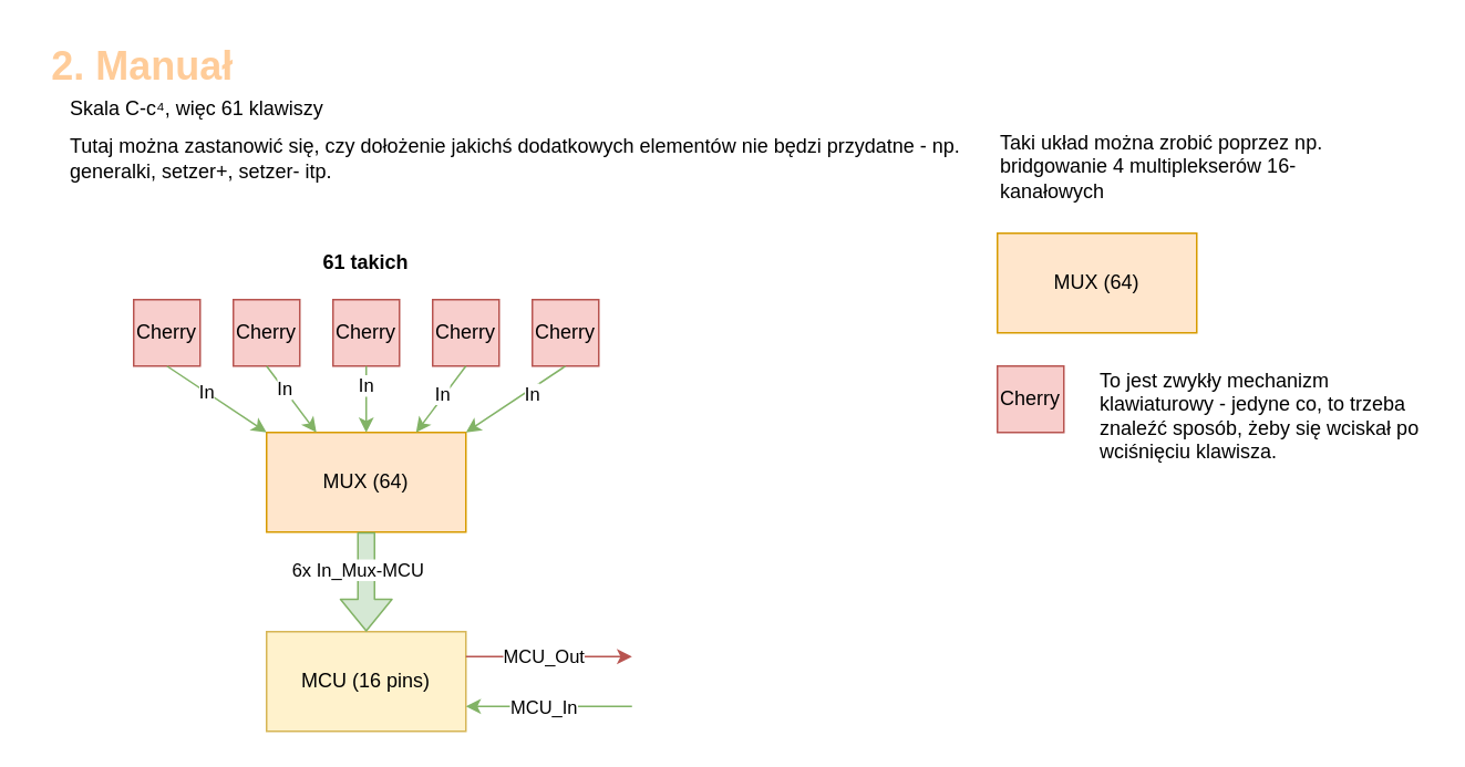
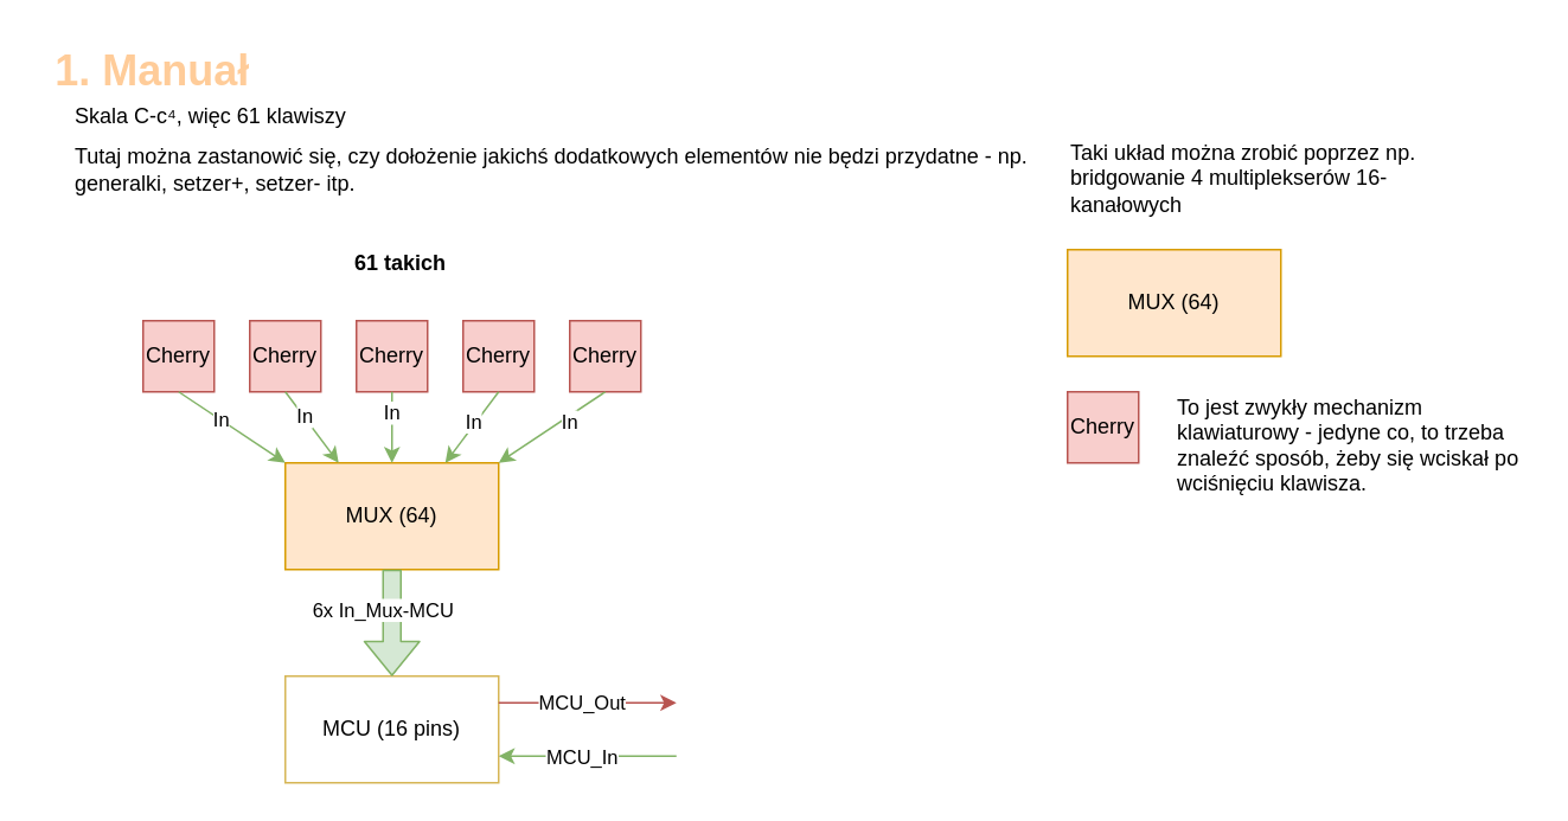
  <mxCell id="0" />
  <mxCell id="1" parent="0" />
- <mxCell id="2" value="2. Manuał" style="text;strokeColor=none;fillColor=none;html=1;fontSize=24;fontStyle=1;verticalAlign=middle;align=center;shadow=0;glass=0;fontColor=#FFCC99;" parent="1" vertex="1"><mxGeometry width="130" height="40" as="geometry" x="20" y="20" /></mxCell>
- <mxCell id="3" value="MCU (16 pins)" style="rounded=0;whiteSpace=wrap;html=1;fillColor=#fff2cc;strokeColor=#d6b656;" vertex="1" parent="1"><mxGeometry x="160" y="380" width="120" height="60" as="geometry" /></mxCell>
+ <mxCell id="2" value="1. Manuał" style="text;strokeColor=none;fillColor=none;html=1;fontSize=24;fontStyle=1;verticalAlign=middle;align=center;shadow=0;glass=0;fontColor=#FFCC99;" parent="1" vertex="1"><mxGeometry width="130" height="40" as="geometry" x="20" y="20" /></mxCell>
+ <mxCell id="3" value="MCU (16 pins)" style="rounded=0;whiteSpace=wrap;html=1;fillColor=#ffffff;strokeColor=#d6b656;" vertex="1" parent="1"><mxGeometry x="160" y="380" width="120" height="60" as="geometry" /></mxCell>
  <mxCell id="4" value="Skala C-c⁴, więc 61 klawiszy" style="text;html=1;align=left;verticalAlign=middle;whiteSpace=wrap;rounded=0;" vertex="1" parent="1"><mxGeometry x="40" y="60" width="220" height="10" as="geometry" /></mxCell>
  <mxCell id="5" value="MUX (64)" style="rounded=0;whiteSpace=wrap;html=1;fillColor=#ffe6cc;strokeColor=#d79b00;" vertex="1" parent="1"><mxGeometry x="160" y="260" width="120" height="60" as="geometry" /></mxCell>
  <mxCell id="6" value="Taki układ można zrobić poprzez np. bridgowanie 4 multiplekserów 16-kanałowych" style="text;html=1;align=left;verticalAlign=middle;whiteSpace=wrap;rounded=0;" vertex="1" parent="1"><mxGeometry x="600" y="80" width="220" height="40" as="geometry" /></mxCell>
  <mxCell id="7" value="Cherry" style="rounded=0;whiteSpace=wrap;html=1;fillColor=#f8cecc;strokeColor=#b85450;" vertex="1" parent="1"><mxGeometry x="600" y="220" width="40" height="40" as="geometry" /></mxCell>
  <mxCell id="8" value="To jest zwykły mechanizm klawiaturowy - jedyne co, to trzeba znaleźć sposób, żeby się wciskał po wciśnięciu klawisza." style="text;html=1;align=left;verticalAlign=middle;whiteSpace=wrap;rounded=0;" vertex="1" parent="1"><mxGeometry x="660" y="220" width="200" height="60" as="geometry" /></mxCell>
  <mxCell id="9" value="Cherry" style="rounded=0;whiteSpace=wrap;html=1;fillColor=#f8cecc;strokeColor=#b85450;" vertex="1" parent="1"><mxGeometry x="80" y="180" width="40" height="40" as="geometry" /></mxCell>
  <mxCell id="10" value="Cherry" style="rounded=0;whiteSpace=wrap;html=1;fillColor=#f8cecc;strokeColor=#b85450;" vertex="1" parent="1"><mxGeometry x="140" y="180" width="40" height="40" as="geometry" /></mxCell>
  <mxCell id="11" value="Cherry" style="rounded=0;whiteSpace=wrap;html=1;fillColor=#f8cecc;strokeColor=#b85450;" vertex="1" parent="1"><mxGeometry x="260" y="180" width="40" height="40" as="geometry" /></mxCell>
  <mxCell id="12" value="Cherry" style="rounded=0;whiteSpace=wrap;html=1;fillColor=#f8cecc;strokeColor=#b85450;" vertex="1" parent="1"><mxGeometry x="320" y="180" width="40" height="40" as="geometry" /></mxCell>
- <mxCell id="13" value="61 takich" style="text;html=1;align=center;verticalAlign=middle;whiteSpace=wrap;rounded=0;fontStyle=1" vertex="1" parent="1"><mxGeometry x="190" y="150" width="60" height="15" as="geometry" /></mxCell>
+ <mxCell id="13" value="61 takich" style="text;html=1;align=center;verticalAlign=middle;whiteSpace=wrap;rounded=0;fontStyle=1" vertex="1" parent="1"><mxGeometry x="195" y="140" width="60" height="15" as="geometry" /></mxCell>
  <mxCell id="14" value="MUX (64)" style="rounded=0;whiteSpace=wrap;html=1;fillColor=#ffe6cc;strokeColor=#d79b00;" vertex="1" parent="1"><mxGeometry x="600" y="140" width="120" height="60" as="geometry" /></mxCell>
  <mxCell id="15" value="" style="endArrow=classic;html=1;exitX=0.5;exitY=1;exitDx=0;exitDy=0;entryX=1;entryY=0;entryDx=0;entryDy=0;fillColor=#d5e8d4;strokeColor=#82b366;" edge="1" parent="1" source="12" target="5"><mxGeometry width="50" height="50" relative="1" as="geometry"><mxPoint x="380" y="310" as="sourcePoint" /><mxPoint x="430" y="260" as="targetPoint" /></mxGeometry></mxCell>
  <mxCell id="16" value="In" style="edgeLabel;html=1;align=center;verticalAlign=middle;resizable=0;points=[];" vertex="1" connectable="0" parent="15"><mxGeometry x="-0.266" y="2" relative="1" as="geometry"><mxPoint as="offset" /></mxGeometry></mxCell>
  <mxCell id="17" value="" style="endArrow=classic;html=1;exitX=0.5;exitY=1;exitDx=0;exitDy=0;entryX=0.75;entryY=0;entryDx=0;entryDy=0;fillColor=#d5e8d4;strokeColor=#82b366;" edge="1" parent="1" source="11" target="5"><mxGeometry width="50" height="50" relative="1" as="geometry"><mxPoint x="320" y="360" as="sourcePoint" /><mxPoint x="370" y="310" as="targetPoint" /></mxGeometry></mxCell>
  <mxCell id="18" value="In" style="edgeLabel;html=1;align=center;verticalAlign=middle;resizable=0;points=[];" vertex="1" connectable="0" parent="17"><mxGeometry x="-0.146" y="-1" relative="1" as="geometry"><mxPoint x="-1" as="offset" /></mxGeometry></mxCell>
  <mxCell id="19" value="Cherry" style="rounded=0;whiteSpace=wrap;html=1;fillColor=#f8cecc;strokeColor=#b85450;" vertex="1" parent="1"><mxGeometry x="200" y="180" width="40" height="40" as="geometry" /></mxCell>
  <mxCell id="20" value="" style="endArrow=classic;html=1;entryX=0.5;entryY=0;entryDx=0;entryDy=0;exitX=0.5;exitY=1;exitDx=0;exitDy=0;fillColor=#d5e8d4;strokeColor=#82b366;" edge="1" parent="1" source="19" target="5"><mxGeometry width="50" height="50" relative="1" as="geometry"><mxPoint x="100" y="300" as="sourcePoint" /><mxPoint x="150" y="250" as="targetPoint" /></mxGeometry></mxCell>
  <mxCell id="21" value="In" style="edgeLabel;html=1;align=center;verticalAlign=middle;resizable=0;points=[];" vertex="1" connectable="0" parent="20"><mxGeometry x="-0.44" y="-1" relative="1" as="geometry"><mxPoint as="offset" /></mxGeometry></mxCell>
  <mxCell id="22" value="" style="endArrow=classic;html=1;exitX=0.5;exitY=1;exitDx=0;exitDy=0;entryX=0.25;entryY=0;entryDx=0;entryDy=0;fillColor=#d5e8d4;strokeColor=#82b366;" edge="1" parent="1" source="10" target="5"><mxGeometry width="50" height="50" relative="1" as="geometry"><mxPoint x="70" y="360" as="sourcePoint" /><mxPoint x="120" y="310" as="targetPoint" /></mxGeometry></mxCell>
  <mxCell id="23" value="In" style="edgeLabel;html=1;align=center;verticalAlign=middle;resizable=0;points=[];" vertex="1" connectable="0" parent="22"><mxGeometry x="-0.338" relative="1" as="geometry"><mxPoint as="offset" /></mxGeometry></mxCell>
  <mxCell id="24" value="" style="endArrow=classic;html=1;exitX=0.5;exitY=1;exitDx=0;exitDy=0;entryX=0;entryY=0;entryDx=0;entryDy=0;fillColor=#d5e8d4;strokeColor=#82b366;" edge="1" parent="1" source="9" target="5"><mxGeometry width="50" height="50" relative="1" as="geometry"><mxPoint x="90" y="350" as="sourcePoint" /><mxPoint x="140" y="300" as="targetPoint" /></mxGeometry></mxCell>
  <mxCell id="25" value="In" style="edgeLabel;html=1;align=center;verticalAlign=middle;resizable=0;points=[];" vertex="1" connectable="0" parent="24"><mxGeometry x="-0.212" y="1" relative="1" as="geometry"><mxPoint y="1" as="offset" /></mxGeometry></mxCell>
  <mxCell id="26" value="" style="shape=flexArrow;endArrow=classic;html=1;exitX=0.5;exitY=1;exitDx=0;exitDy=0;entryX=0.5;entryY=0;entryDx=0;entryDy=0;fillColor=#d5e8d4;strokeColor=#82b366;" edge="1" parent="1" source="5" target="3"><mxGeometry width="50" height="50" relative="1" as="geometry"><mxPoint x="380" y="390" as="sourcePoint" /><mxPoint x="430" y="340" as="targetPoint" /></mxGeometry></mxCell>
  <mxCell id="27" value="6x In_Mux-MCU" style="edgeLabel;html=1;align=center;verticalAlign=middle;resizable=0;points=[];" vertex="1" connectable="0" parent="26"><mxGeometry x="-0.26" y="-6" relative="1" as="geometry"><mxPoint as="offset" /></mxGeometry></mxCell>
  <mxCell id="28" value="" style="endArrow=classic;html=1;exitX=1;exitY=0.25;exitDx=0;exitDy=0;fillColor=#f8cecc;strokeColor=#b85450;" edge="1" parent="1" source="3"><mxGeometry width="50" height="50" relative="1" as="geometry"><mxPoint x="380" y="420" as="sourcePoint" /><mxPoint x="380" y="395" as="targetPoint" /></mxGeometry></mxCell>
  <mxCell id="29" value="MCU_Out" style="edgeLabel;html=1;align=center;verticalAlign=middle;resizable=0;points=[];" vertex="1" connectable="0" parent="28"><mxGeometry x="-0.08" y="-1" relative="1" as="geometry"><mxPoint y="-2" as="offset" /></mxGeometry></mxCell>
  <mxCell id="30" value="" style="endArrow=classic;html=1;entryX=1;entryY=0.75;entryDx=0;entryDy=0;fillColor=#d5e8d4;strokeColor=#82b366;" edge="1" parent="1" target="3"><mxGeometry width="50" height="50" relative="1" as="geometry"><mxPoint x="380" y="425" as="sourcePoint" /><mxPoint x="410" y="440" as="targetPoint" /></mxGeometry></mxCell>
  <mxCell id="31" value="MCU_In" style="edgeLabel;html=1;align=center;verticalAlign=middle;resizable=0;points=[];" vertex="1" connectable="0" parent="30"><mxGeometry x="0.08" relative="1" as="geometry"><mxPoint as="offset" /></mxGeometry></mxCell>
  <mxCell id="32" value="Tutaj można zastanowić się, czy dołożenie jakichś dodatkowych elementów nie będzi przydatne - np. generalki, setzer+, setzer- itp." style="text;html=1;align=left;verticalAlign=middle;whiteSpace=wrap;rounded=0;" vertex="1" parent="1"><mxGeometry x="40" y="80" width="540" height="30" as="geometry" /></mxCell>
